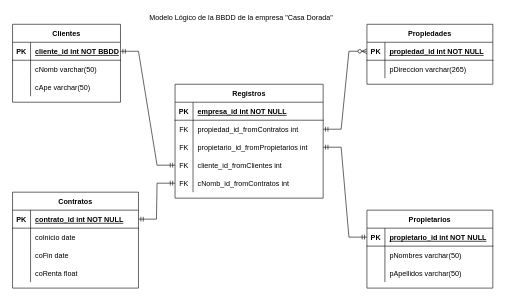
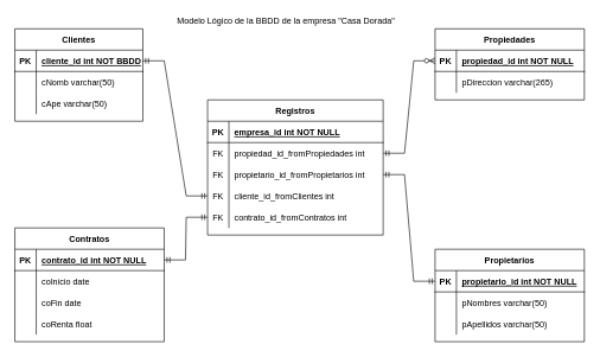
  <mxCell id="0" />
  <mxCell id="1" parent="0" />
  <mxCell id="2" value="Clientes" style="shape=table;startSize=30;container=1;collapsible=1;childLayout=tableLayout;fixedRows=1;rowLines=0;fontStyle=1;align=center;resizeLast=1;" parent="1" vertex="1"><mxGeometry x="20" y="40" width="180" height="130" as="geometry" /></mxCell>
  <mxCell id="3" value="" style="shape=tableRow;horizontal=0;startSize=0;swimlaneHead=0;swimlaneBody=0;fillColor=none;collapsible=0;dropTarget=0;points=[[0,0.5],[1,0.5]];portConstraint=eastwest;top=0;left=0;right=0;bottom=1;" parent="2" vertex="1"><mxGeometry y="30" width="180" height="30" as="geometry" /></mxCell>
  <mxCell id="4" value="PK" style="shape=partialRectangle;connectable=0;fillColor=none;top=0;left=0;bottom=0;right=0;fontStyle=1;overflow=hidden;" parent="3" vertex="1"><mxGeometry width="30" height="30" as="geometry"><mxRectangle width="30" height="30" as="alternateBounds" /></mxGeometry></mxCell>
  <mxCell id="5" value="cliente_id int NOT BBDD" style="shape=partialRectangle;connectable=0;fillColor=none;top=0;left=0;bottom=0;right=0;align=left;spacingLeft=6;fontStyle=5;overflow=hidden;" parent="3" vertex="1"><mxGeometry x="30" width="150" height="30" as="geometry"><mxRectangle width="150" height="30" as="alternateBounds" /></mxGeometry></mxCell>
  <mxCell id="6" value="" style="shape=tableRow;horizontal=0;startSize=0;swimlaneHead=0;swimlaneBody=0;fillColor=none;collapsible=0;dropTarget=0;points=[[0,0.5],[1,0.5]];portConstraint=eastwest;top=0;left=0;right=0;bottom=0;" parent="2" vertex="1"><mxGeometry y="60" width="180" height="30" as="geometry" /></mxCell>
  <mxCell id="7" value="" style="shape=partialRectangle;connectable=0;fillColor=none;top=0;left=0;bottom=0;right=0;editable=1;overflow=hidden;" parent="6" vertex="1"><mxGeometry width="30" height="30" as="geometry"><mxRectangle width="30" height="30" as="alternateBounds" /></mxGeometry></mxCell>
  <mxCell id="8" value="cNomb varchar(50)" style="shape=partialRectangle;connectable=0;fillColor=none;top=0;left=0;bottom=0;right=0;align=left;spacingLeft=6;overflow=hidden;" parent="6" vertex="1"><mxGeometry x="30" width="150" height="30" as="geometry"><mxRectangle width="150" height="30" as="alternateBounds" /></mxGeometry></mxCell>
  <mxCell id="9" value="" style="shape=tableRow;horizontal=0;startSize=0;swimlaneHead=0;swimlaneBody=0;fillColor=none;collapsible=0;dropTarget=0;points=[[0,0.5],[1,0.5]];portConstraint=eastwest;top=0;left=0;right=0;bottom=0;" parent="2" vertex="1"><mxGeometry y="90" width="180" height="30" as="geometry" /></mxCell>
  <mxCell id="10" value="" style="shape=partialRectangle;connectable=0;fillColor=none;top=0;left=0;bottom=0;right=0;editable=1;overflow=hidden;" parent="9" vertex="1"><mxGeometry width="30" height="30" as="geometry"><mxRectangle width="30" height="30" as="alternateBounds" /></mxGeometry></mxCell>
  <mxCell id="11" value="cApe varchar(50)" style="shape=partialRectangle;connectable=0;fillColor=none;top=0;left=0;bottom=0;right=0;align=left;spacingLeft=6;overflow=hidden;" parent="9" vertex="1"><mxGeometry x="30" width="150" height="30" as="geometry"><mxRectangle width="150" height="30" as="alternateBounds" /></mxGeometry></mxCell>
  <mxCell id="12" value="Contratos" style="shape=table;startSize=30;container=1;collapsible=1;childLayout=tableLayout;fixedRows=1;rowLines=0;fontStyle=1;align=center;resizeLast=1;" parent="1" vertex="1"><mxGeometry x="20" y="320" width="210" height="160" as="geometry" /></mxCell>
  <mxCell id="13" value="" style="shape=tableRow;horizontal=0;startSize=0;swimlaneHead=0;swimlaneBody=0;fillColor=none;collapsible=0;dropTarget=0;points=[[0,0.5],[1,0.5]];portConstraint=eastwest;top=0;left=0;right=0;bottom=1;" parent="12" vertex="1"><mxGeometry y="30" width="210" height="30" as="geometry" /></mxCell>
  <mxCell id="14" value="PK" style="shape=partialRectangle;connectable=0;fillColor=none;top=0;left=0;bottom=0;right=0;fontStyle=1;overflow=hidden;" parent="13" vertex="1"><mxGeometry width="30" height="30" as="geometry"><mxRectangle width="30" height="30" as="alternateBounds" /></mxGeometry></mxCell>
  <mxCell id="15" value="contrato_id int NOT NULL" style="shape=partialRectangle;connectable=0;fillColor=none;top=0;left=0;bottom=0;right=0;align=left;spacingLeft=6;fontStyle=5;overflow=hidden;" parent="13" vertex="1"><mxGeometry x="30" width="180" height="30" as="geometry"><mxRectangle width="180" height="30" as="alternateBounds" /></mxGeometry></mxCell>
  <mxCell id="16" value="" style="shape=tableRow;horizontal=0;startSize=0;swimlaneHead=0;swimlaneBody=0;fillColor=none;collapsible=0;dropTarget=0;points=[[0,0.5],[1,0.5]];portConstraint=eastwest;top=0;left=0;right=0;bottom=0;" parent="12" vertex="1"><mxGeometry y="60" width="210" height="30" as="geometry" /></mxCell>
  <mxCell id="17" value="" style="shape=partialRectangle;connectable=0;fillColor=none;top=0;left=0;bottom=0;right=0;editable=1;overflow=hidden;" parent="16" vertex="1"><mxGeometry width="30" height="30" as="geometry"><mxRectangle width="30" height="30" as="alternateBounds" /></mxGeometry></mxCell>
  <mxCell id="18" value="coInicio date" style="shape=partialRectangle;connectable=0;fillColor=none;top=0;left=0;bottom=0;right=0;align=left;spacingLeft=6;overflow=hidden;" parent="16" vertex="1"><mxGeometry x="30" width="180" height="30" as="geometry"><mxRectangle width="180" height="30" as="alternateBounds" /></mxGeometry></mxCell>
  <mxCell id="19" value="" style="shape=tableRow;horizontal=0;startSize=0;swimlaneHead=0;swimlaneBody=0;fillColor=none;collapsible=0;dropTarget=0;points=[[0,0.5],[1,0.5]];portConstraint=eastwest;top=0;left=0;right=0;bottom=0;" parent="12" vertex="1"><mxGeometry y="90" width="210" height="30" as="geometry" /></mxCell>
  <mxCell id="20" value="" style="shape=partialRectangle;connectable=0;fillColor=none;top=0;left=0;bottom=0;right=0;editable=1;overflow=hidden;" parent="19" vertex="1"><mxGeometry width="30" height="30" as="geometry"><mxRectangle width="30" height="30" as="alternateBounds" /></mxGeometry></mxCell>
  <mxCell id="21" value="coFin date" style="shape=partialRectangle;connectable=0;fillColor=none;top=0;left=0;bottom=0;right=0;align=left;spacingLeft=6;overflow=hidden;" parent="19" vertex="1"><mxGeometry x="30" width="180" height="30" as="geometry"><mxRectangle width="180" height="30" as="alternateBounds" /></mxGeometry></mxCell>
  <mxCell id="22" value="" style="shape=tableRow;horizontal=0;startSize=0;swimlaneHead=0;swimlaneBody=0;fillColor=none;collapsible=0;dropTarget=0;points=[[0,0.5],[1,0.5]];portConstraint=eastwest;top=0;left=0;right=0;bottom=0;" parent="12" vertex="1"><mxGeometry y="120" width="210" height="30" as="geometry" /></mxCell>
  <mxCell id="23" value="" style="shape=partialRectangle;connectable=0;fillColor=none;top=0;left=0;bottom=0;right=0;editable=1;overflow=hidden;" parent="22" vertex="1"><mxGeometry width="30" height="30" as="geometry"><mxRectangle width="30" height="30" as="alternateBounds" /></mxGeometry></mxCell>
  <mxCell id="24" value="coRenta float" style="shape=partialRectangle;connectable=0;fillColor=none;top=0;left=0;bottom=0;right=0;align=left;spacingLeft=6;overflow=hidden;" parent="22" vertex="1"><mxGeometry x="30" width="180" height="30" as="geometry"><mxRectangle width="180" height="30" as="alternateBounds" /></mxGeometry></mxCell>
  <mxCell id="25" value="Propiedades" style="shape=table;startSize=30;container=1;collapsible=1;childLayout=tableLayout;fixedRows=1;rowLines=0;fontStyle=1;align=center;resizeLast=1;" parent="1" vertex="1"><mxGeometry x="611" y="40" width="210" height="100" as="geometry" /></mxCell>
  <mxCell id="26" value="" style="shape=tableRow;horizontal=0;startSize=0;swimlaneHead=0;swimlaneBody=0;fillColor=none;collapsible=0;dropTarget=0;points=[[0,0.5],[1,0.5]];portConstraint=eastwest;top=0;left=0;right=0;bottom=1;" parent="25" vertex="1"><mxGeometry y="30" width="210" height="30" as="geometry" /></mxCell>
  <mxCell id="27" value="PK" style="shape=partialRectangle;connectable=0;fillColor=none;top=0;left=0;bottom=0;right=0;fontStyle=1;overflow=hidden;" parent="26" vertex="1"><mxGeometry width="30" height="30" as="geometry"><mxRectangle width="30" height="30" as="alternateBounds" /></mxGeometry></mxCell>
  <mxCell id="28" value="propiedad_id int NOT NULL" style="shape=partialRectangle;connectable=0;fillColor=none;top=0;left=0;bottom=0;right=0;align=left;spacingLeft=6;fontStyle=5;overflow=hidden;" parent="26" vertex="1"><mxGeometry x="30" width="180" height="30" as="geometry"><mxRectangle width="180" height="30" as="alternateBounds" /></mxGeometry></mxCell>
  <mxCell id="29" value="" style="shape=tableRow;horizontal=0;startSize=0;swimlaneHead=0;swimlaneBody=0;fillColor=none;collapsible=0;dropTarget=0;points=[[0,0.5],[1,0.5]];portConstraint=eastwest;top=0;left=0;right=0;bottom=0;" parent="25" vertex="1"><mxGeometry y="60" width="210" height="30" as="geometry" /></mxCell>
  <mxCell id="30" value="" style="shape=partialRectangle;connectable=0;fillColor=none;top=0;left=0;bottom=0;right=0;editable=1;overflow=hidden;" parent="29" vertex="1"><mxGeometry width="30" height="30" as="geometry"><mxRectangle width="30" height="30" as="alternateBounds" /></mxGeometry></mxCell>
  <mxCell id="31" value="pDireccion varchar(265)" style="shape=partialRectangle;connectable=0;fillColor=none;top=0;left=0;bottom=0;right=0;align=left;spacingLeft=6;overflow=hidden;" parent="29" vertex="1"><mxGeometry x="30" width="180" height="30" as="geometry"><mxRectangle width="180" height="30" as="alternateBounds" /></mxGeometry></mxCell>
  <mxCell id="32" value="Propietarios" style="shape=table;startSize=30;container=1;collapsible=1;childLayout=tableLayout;fixedRows=1;rowLines=0;fontStyle=1;align=center;resizeLast=1;" parent="1" vertex="1"><mxGeometry x="611" y="350" width="210" height="130" as="geometry" /></mxCell>
  <mxCell id="33" value="" style="shape=tableRow;horizontal=0;startSize=0;swimlaneHead=0;swimlaneBody=0;fillColor=none;collapsible=0;dropTarget=0;points=[[0,0.5],[1,0.5]];portConstraint=eastwest;top=0;left=0;right=0;bottom=1;" parent="32" vertex="1"><mxGeometry y="30" width="210" height="30" as="geometry" /></mxCell>
  <mxCell id="34" value="PK" style="shape=partialRectangle;connectable=0;fillColor=none;top=0;left=0;bottom=0;right=0;fontStyle=1;overflow=hidden;" parent="33" vertex="1"><mxGeometry width="30" height="30" as="geometry"><mxRectangle width="30" height="30" as="alternateBounds" /></mxGeometry></mxCell>
  <mxCell id="35" value="propietario_id int NOT NULL" style="shape=partialRectangle;connectable=0;fillColor=none;top=0;left=0;bottom=0;right=0;align=left;spacingLeft=6;fontStyle=5;overflow=hidden;" parent="33" vertex="1"><mxGeometry x="30" width="180" height="30" as="geometry"><mxRectangle width="180" height="30" as="alternateBounds" /></mxGeometry></mxCell>
  <mxCell id="36" value="" style="shape=tableRow;horizontal=0;startSize=0;swimlaneHead=0;swimlaneBody=0;fillColor=none;collapsible=0;dropTarget=0;points=[[0,0.5],[1,0.5]];portConstraint=eastwest;top=0;left=0;right=0;bottom=0;" parent="32" vertex="1"><mxGeometry y="60" width="210" height="30" as="geometry" /></mxCell>
  <mxCell id="37" value="" style="shape=partialRectangle;connectable=0;fillColor=none;top=0;left=0;bottom=0;right=0;editable=1;overflow=hidden;" parent="36" vertex="1"><mxGeometry width="30" height="30" as="geometry"><mxRectangle width="30" height="30" as="alternateBounds" /></mxGeometry></mxCell>
  <mxCell id="38" value="pNombres varchar(50)" style="shape=partialRectangle;connectable=0;fillColor=none;top=0;left=0;bottom=0;right=0;align=left;spacingLeft=6;overflow=hidden;" parent="36" vertex="1"><mxGeometry x="30" width="180" height="30" as="geometry"><mxRectangle width="180" height="30" as="alternateBounds" /></mxGeometry></mxCell>
  <mxCell id="39" value="" style="shape=tableRow;horizontal=0;startSize=0;swimlaneHead=0;swimlaneBody=0;fillColor=none;collapsible=0;dropTarget=0;points=[[0,0.5],[1,0.5]];portConstraint=eastwest;top=0;left=0;right=0;bottom=0;" parent="32" vertex="1"><mxGeometry y="90" width="210" height="30" as="geometry" /></mxCell>
  <mxCell id="40" value="" style="shape=partialRectangle;connectable=0;fillColor=none;top=0;left=0;bottom=0;right=0;editable=1;overflow=hidden;" parent="39" vertex="1"><mxGeometry width="30" height="30" as="geometry"><mxRectangle width="30" height="30" as="alternateBounds" /></mxGeometry></mxCell>
  <mxCell id="41" value="pApellidos varchar(50)" style="shape=partialRectangle;connectable=0;fillColor=none;top=0;left=0;bottom=0;right=0;align=left;spacingLeft=6;overflow=hidden;" parent="39" vertex="1"><mxGeometry x="30" width="180" height="30" as="geometry"><mxRectangle width="180" height="30" as="alternateBounds" /></mxGeometry></mxCell>
  <mxCell id="42" value="Registros" style="shape=table;startSize=30;container=1;collapsible=1;childLayout=tableLayout;fixedRows=1;rowLines=0;fontStyle=1;align=center;resizeLast=1;" parent="1" vertex="1"><mxGeometry x="291" y="140" width="247" height="190" as="geometry" /></mxCell>
  <mxCell id="43" value="" style="shape=tableRow;horizontal=0;startSize=0;swimlaneHead=0;swimlaneBody=0;fillColor=none;collapsible=0;dropTarget=0;points=[[0,0.5],[1,0.5]];portConstraint=eastwest;top=0;left=0;right=0;bottom=1;" parent="42" vertex="1"><mxGeometry y="30" width="247" height="30" as="geometry" /></mxCell>
  <mxCell id="44" value="PK" style="shape=partialRectangle;connectable=0;fillColor=none;top=0;left=0;bottom=0;right=0;fontStyle=1;overflow=hidden;" parent="43" vertex="1"><mxGeometry width="30" height="30" as="geometry"><mxRectangle width="30" height="30" as="alternateBounds" /></mxGeometry></mxCell>
  <mxCell id="45" value="empresa_id int NOT NULL" style="shape=partialRectangle;connectable=0;fillColor=none;top=0;left=0;bottom=0;right=0;align=left;spacingLeft=6;fontStyle=5;overflow=hidden;" parent="43" vertex="1"><mxGeometry x="30" width="217" height="30" as="geometry"><mxRectangle width="217" height="30" as="alternateBounds" /></mxGeometry></mxCell>
  <mxCell id="46" value="" style="shape=tableRow;horizontal=0;startSize=0;swimlaneHead=0;swimlaneBody=0;fillColor=none;collapsible=0;dropTarget=0;points=[[0,0.5],[1,0.5]];portConstraint=eastwest;top=0;left=0;right=0;bottom=0;" parent="42" vertex="1"><mxGeometry y="60" width="247" height="30" as="geometry" /></mxCell>
  <mxCell id="47" value="FK" style="shape=partialRectangle;connectable=0;fillColor=none;top=0;left=0;bottom=0;right=0;editable=1;overflow=hidden;" parent="46" vertex="1"><mxGeometry width="30" height="30" as="geometry"><mxRectangle width="30" height="30" as="alternateBounds" /></mxGeometry></mxCell>
- <mxCell id="48" value="propiedad_id_fromContratos int" style="shape=partialRectangle;connectable=0;fillColor=none;top=0;left=0;bottom=0;right=0;align=left;spacingLeft=6;overflow=hidden;" parent="46" vertex="1"><mxGeometry x="30" width="217" height="30" as="geometry"><mxRectangle width="217" height="30" as="alternateBounds" /></mxGeometry></mxCell>
+ <mxCell id="48" value="propiedad_id_fromPropiedades int" style="shape=partialRectangle;connectable=0;fillColor=none;top=0;left=0;bottom=0;right=0;align=left;spacingLeft=6;overflow=hidden;" parent="46" vertex="1"><mxGeometry x="30" width="217" height="30" as="geometry"><mxRectangle width="217" height="30" as="alternateBounds" /></mxGeometry></mxCell>
  <mxCell id="49" value="" style="shape=tableRow;horizontal=0;startSize=0;swimlaneHead=0;swimlaneBody=0;fillColor=none;collapsible=0;dropTarget=0;points=[[0,0.5],[1,0.5]];portConstraint=eastwest;top=0;left=0;right=0;bottom=0;" parent="42" vertex="1"><mxGeometry y="90" width="247" height="30" as="geometry" /></mxCell>
  <mxCell id="50" value="FK" style="shape=partialRectangle;connectable=0;fillColor=none;top=0;left=0;bottom=0;right=0;editable=1;overflow=hidden;" parent="49" vertex="1"><mxGeometry width="30" height="30" as="geometry"><mxRectangle width="30" height="30" as="alternateBounds" /></mxGeometry></mxCell>
  <mxCell id="51" value="propietario_id_fromPropietarios int" style="shape=partialRectangle;connectable=0;fillColor=none;top=0;left=0;bottom=0;right=0;align=left;spacingLeft=6;overflow=hidden;" parent="49" vertex="1"><mxGeometry x="30" width="217" height="30" as="geometry"><mxRectangle width="217" height="30" as="alternateBounds" /></mxGeometry></mxCell>
  <mxCell id="52" value="" style="shape=tableRow;horizontal=0;startSize=0;swimlaneHead=0;swimlaneBody=0;fillColor=none;collapsible=0;dropTarget=0;points=[[0,0.5],[1,0.5]];portConstraint=eastwest;top=0;left=0;right=0;bottom=0;" parent="42" vertex="1"><mxGeometry y="120" width="247" height="30" as="geometry" /></mxCell>
  <mxCell id="53" value="FK" style="shape=partialRectangle;connectable=0;fillColor=none;top=0;left=0;bottom=0;right=0;editable=1;overflow=hidden;" parent="52" vertex="1"><mxGeometry width="30" height="30" as="geometry"><mxRectangle width="30" height="30" as="alternateBounds" /></mxGeometry></mxCell>
  <mxCell id="54" value="cliente_id_fromClientes int" style="shape=partialRectangle;connectable=0;fillColor=none;top=0;left=0;bottom=0;right=0;align=left;spacingLeft=6;overflow=hidden;" parent="52" vertex="1"><mxGeometry x="30" width="217" height="30" as="geometry"><mxRectangle width="217" height="30" as="alternateBounds" /></mxGeometry></mxCell>
  <mxCell id="55" style="shape=tableRow;horizontal=0;startSize=0;swimlaneHead=0;swimlaneBody=0;fillColor=none;collapsible=0;dropTarget=0;points=[[0,0.5],[1,0.5]];portConstraint=eastwest;top=0;left=0;right=0;bottom=0;" vertex="1" parent="42"><mxGeometry y="150" width="247" height="30" as="geometry" /></mxCell>
  <mxCell id="56" value="FK" style="shape=partialRectangle;connectable=0;fillColor=none;top=0;left=0;bottom=0;right=0;editable=1;overflow=hidden;" vertex="1" parent="55"><mxGeometry width="30" height="30" as="geometry"><mxRectangle width="30" height="30" as="alternateBounds" /></mxGeometry></mxCell>
- <mxCell id="57" value="cNomb_id_fromContratos int" style="shape=partialRectangle;connectable=0;fillColor=none;top=0;left=0;bottom=0;right=0;align=left;spacingLeft=6;overflow=hidden;" vertex="1" parent="55"><mxGeometry x="30" width="217" height="30" as="geometry"><mxRectangle width="217" height="30" as="alternateBounds" /></mxGeometry></mxCell>
+ <mxCell id="57" value="contrato_id_fromContratos int" style="shape=partialRectangle;connectable=0;fillColor=none;top=0;left=0;bottom=0;right=0;align=left;spacingLeft=6;overflow=hidden;" vertex="1" parent="55"><mxGeometry x="30" width="217" height="30" as="geometry"><mxRectangle width="217" height="30" as="alternateBounds" /></mxGeometry></mxCell>
  <mxCell id="58" value="" style="edgeStyle=entityRelationEdgeStyle;fontSize=12;html=1;endArrow=ERzeroToMany;startArrow=ERmandOne;rounded=0;exitX=1;exitY=0.5;exitDx=0;exitDy=0;entryX=0;entryY=0.5;entryDx=0;entryDy=0;" edge="1" parent="1" source="46" target="26"><mxGeometry width="100" height="100" relative="1" as="geometry"><mxPoint x="511" y="270" as="sourcePoint" /><mxPoint x="611" y="170" as="targetPoint" /></mxGeometry></mxCell>
  <mxCell id="59" value="" style="edgeStyle=entityRelationEdgeStyle;fontSize=12;html=1;endArrow=ERmandOne;startArrow=ERmandOne;rounded=0;entryX=0;entryY=0.5;entryDx=0;entryDy=0;exitX=1;exitY=0.5;exitDx=0;exitDy=0;" edge="1" parent="1" source="49" target="33"><mxGeometry width="100" height="100" relative="1" as="geometry"><mxPoint x="441" y="460" as="sourcePoint" /><mxPoint x="541" y="360" as="targetPoint" /></mxGeometry></mxCell>
  <mxCell id="60" value="" style="edgeStyle=entityRelationEdgeStyle;fontSize=12;html=1;endArrow=ERmandOne;startArrow=ERmandOne;rounded=0;exitX=1;exitY=0.5;exitDx=0;exitDy=0;entryX=0;entryY=0.5;entryDx=0;entryDy=0;" edge="1" parent="1" source="13" target="55"><mxGeometry width="100" height="100" relative="1" as="geometry"><mxPoint x="191" y="350" as="sourcePoint" /><mxPoint x="291" y="250" as="targetPoint" /></mxGeometry></mxCell>
  <mxCell id="61" value="" style="edgeStyle=entityRelationEdgeStyle;fontSize=12;html=1;endArrow=ERmandOne;startArrow=ERmandOne;rounded=0;exitX=1;exitY=0.5;exitDx=0;exitDy=0;entryX=0;entryY=0.5;entryDx=0;entryDy=0;" edge="1" parent="1" source="3" target="52"><mxGeometry width="100" height="100" relative="1" as="geometry"><mxPoint x="231" y="210" as="sourcePoint" /><mxPoint x="331" y="110" as="targetPoint" /></mxGeometry></mxCell>
  <mxCell id="62" value="Modelo Lógico de la BBDD de la empresa &quot;Casa Dorada&quot;" style="text;html=1;align=center;verticalAlign=middle;resizable=0;points=[];autosize=1;strokeColor=none;fillColor=none;" vertex="1" parent="1"><mxGeometry x="241" y="20" width="320" height="20" as="geometry" /></mxCell>
